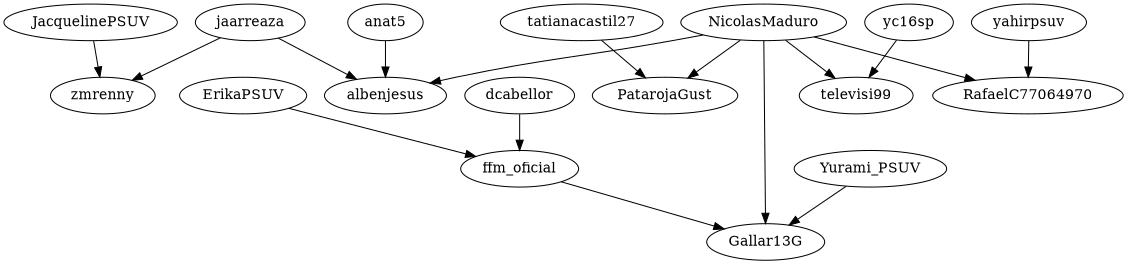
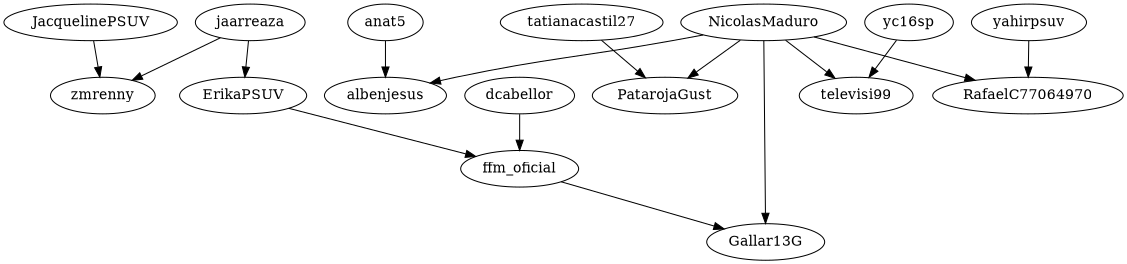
  strict digraph {
    JacquelinePSUV
    zmrenny
    jaarreaza
    albenjesus
    ffm_oficial
    Gallar13G
    NicolasMaduro
    PatarojaGust
    televisi99
    RafaelC77064970
-   Yurami_PSUV
    ErikaPSUV
    dcabellor
    anat5
    tatianacastil27
    yc16sp
    yahirpsuv
    JacquelinePSUV -> zmrenny
    jaarreaza -> zmrenny
-   jaarreaza -> albenjesus
+   jaarreaza -> ErikaPSUV
    ffm_oficial -> Gallar13G
    NicolasMaduro -> albenjesus
    NicolasMaduro -> Gallar13G
    NicolasMaduro -> PatarojaGust
    NicolasMaduro -> televisi99
    NicolasMaduro -> RafaelC77064970
-   Yurami_PSUV -> Gallar13G
    ErikaPSUV -> ffm_oficial
    dcabellor -> ffm_oficial
    anat5 -> albenjesus
    tatianacastil27 -> PatarojaGust
    yc16sp -> televisi99
    yahirpsuv -> RafaelC77064970
  }
